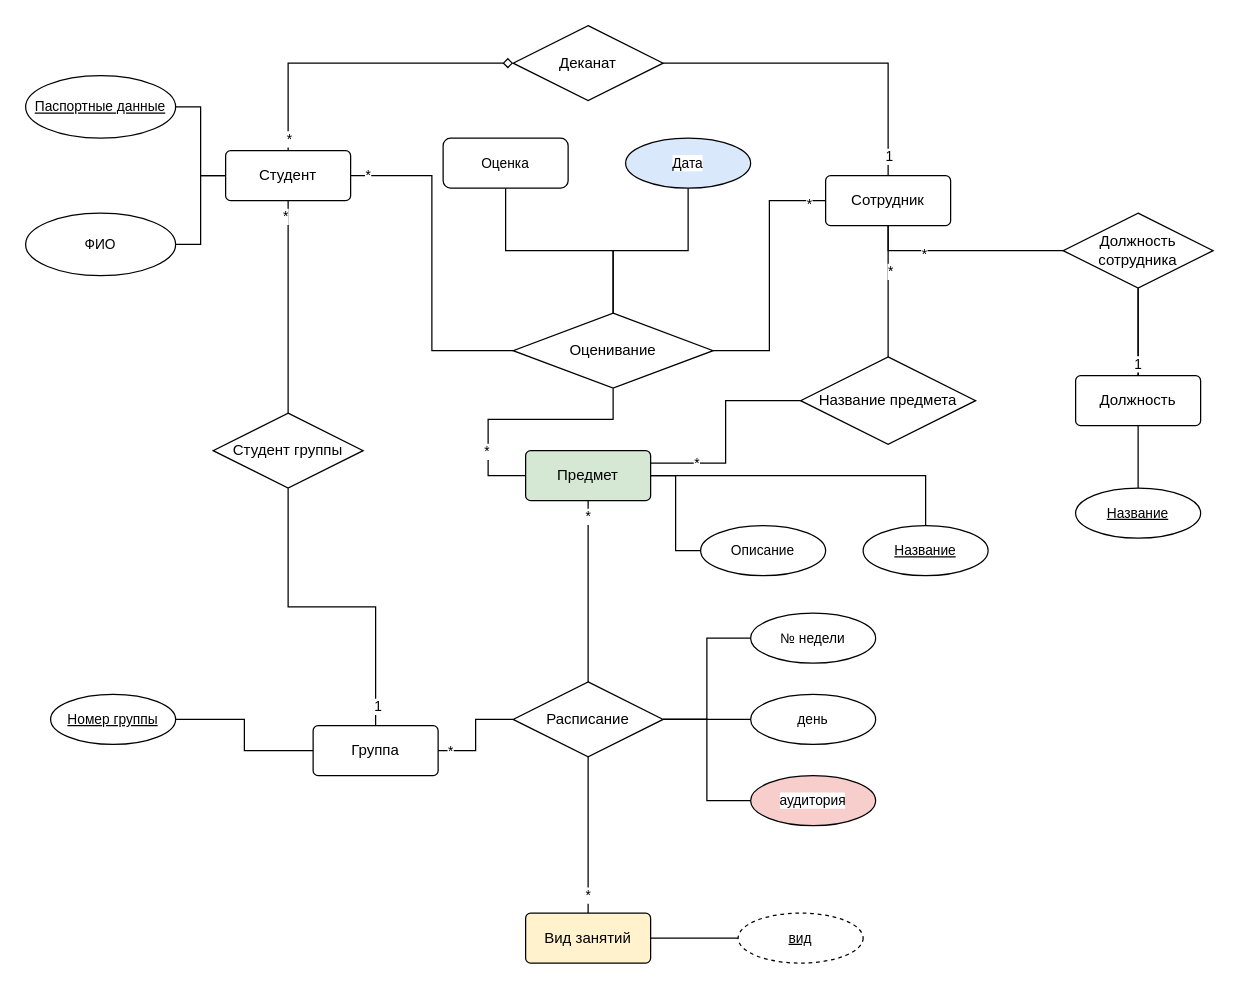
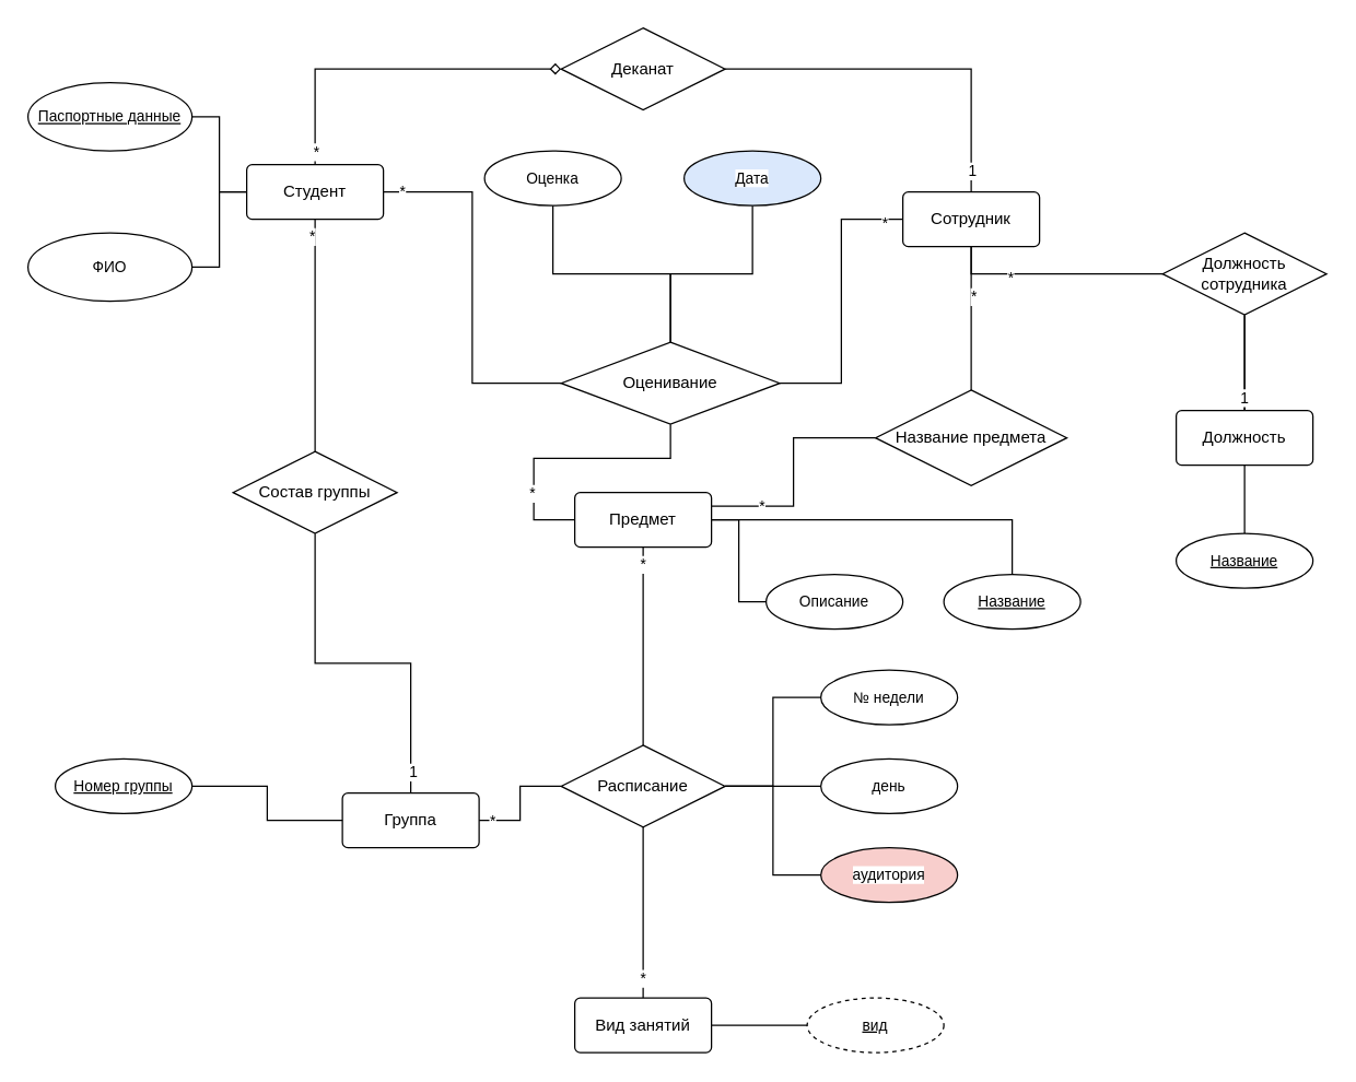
  <mxCell id="0" />
  <mxCell id="1" parent="0" />
  <mxCell id="2" style="edgeStyle=orthogonalEdgeStyle;rounded=0;orthogonalLoop=1;jettySize=auto;html=1;entryX=0;entryY=0.5;entryDx=0;entryDy=0;strokeColor=default;endArrow=diamond;endFill=0;exitX=0.5;exitY=0;exitDx=0;exitDy=0;" parent="1" source="6" target="9" edge="1"><mxGeometry relative="1" as="geometry" /></mxCell>
  <mxCell id="3" value="*" style="edgeLabel;html=1;align=center;verticalAlign=middle;resizable=0;points=[];" parent="2" vertex="1" connectable="0"><mxGeometry x="0.719" y="1" relative="1" as="geometry"><mxPoint x="-145" y="61" as="offset" /></mxGeometry></mxCell>
  <mxCell id="4" style="edgeStyle=orthogonalEdgeStyle;shape=connector;rounded=0;orthogonalLoop=1;jettySize=auto;html=1;entryX=0.5;entryY=0;entryDx=0;entryDy=0;strokeColor=default;align=center;verticalAlign=middle;fontFamily=Helvetica;fontSize=11;fontColor=default;labelBackgroundColor=default;endArrow=none;endFill=0;" parent="1" source="6" target="29" edge="1"><mxGeometry relative="1" as="geometry" /></mxCell>
  <mxCell id="5" value="*" style="edgeLabel;html=1;align=center;verticalAlign=middle;resizable=0;points=[];fontFamily=Helvetica;fontSize=11;fontColor=default;labelBackgroundColor=default;" parent="4" vertex="1" connectable="0"><mxGeometry x="-0.859" y="-3" relative="1" as="geometry"><mxPoint as="offset" /></mxGeometry></mxCell>
  <mxCell id="6" value="Студент" style="rounded=1;arcSize=10;whiteSpace=wrap;html=1;align=center;" parent="1" vertex="1"><mxGeometry x="180" y="120" width="100" height="40" as="geometry" /></mxCell>
  <mxCell id="7" style="edgeStyle=orthogonalEdgeStyle;shape=connector;rounded=0;orthogonalLoop=1;jettySize=auto;html=1;entryX=0.5;entryY=0;entryDx=0;entryDy=0;strokeColor=default;align=center;verticalAlign=middle;fontFamily=Helvetica;fontSize=11;fontColor=default;labelBackgroundColor=default;endArrow=none;endFill=0;" parent="1" source="9" target="10" edge="1"><mxGeometry relative="1" as="geometry" /></mxCell>
  <mxCell id="8" value="1" style="edgeLabel;html=1;align=center;verticalAlign=middle;resizable=0;points=[];fontFamily=Helvetica;fontSize=11;fontColor=default;labelBackgroundColor=default;" parent="7" vertex="1" connectable="0"><mxGeometry x="0.878" relative="1" as="geometry"><mxPoint as="offset" /></mxGeometry></mxCell>
  <mxCell id="9" value="Деканат" style="shape=rhombus;perimeter=rhombusPerimeter;whiteSpace=wrap;html=1;align=center;" parent="1" vertex="1"><mxGeometry x="410" y="20" width="120" height="60" as="geometry" /></mxCell>
  <mxCell id="10" value="Сотрудник" style="rounded=1;arcSize=10;whiteSpace=wrap;html=1;align=center;" parent="1" vertex="1"><mxGeometry x="660" y="140" width="100" height="40" as="geometry" /></mxCell>
  <mxCell id="11" value="Группа" style="rounded=1;arcSize=10;whiteSpace=wrap;html=1;align=center;" parent="1" vertex="1"><mxGeometry x="250" y="580" width="100" height="40" as="geometry" /></mxCell>
- <mxCell id="12" value="Оценка" style="whiteSpace=wrap;html=1;align=center;fontFamily=Helvetica;fontSize=11;fontColor=default;labelBackgroundColor=default;rounded=1;" parent="1" vertex="1"><mxGeometry x="354" y="110" width="100" height="40" as="geometry" /></mxCell>
+ <mxCell id="12" value="Оценка" style="ellipse;whiteSpace=wrap;html=1;align=center;fontFamily=Helvetica;fontSize=11;fontColor=default;labelBackgroundColor=default;" parent="1" vertex="1"><mxGeometry x="354" y="110" width="100" height="40" as="geometry" /></mxCell>
  <mxCell id="13" style="edgeStyle=orthogonalEdgeStyle;shape=connector;rounded=0;orthogonalLoop=1;jettySize=auto;html=1;entryX=0;entryY=0.5;entryDx=0;entryDy=0;strokeColor=default;align=center;verticalAlign=middle;fontFamily=Helvetica;fontSize=11;fontColor=default;labelBackgroundColor=default;endArrow=none;endFill=0;" parent="1" source="14" target="6" edge="1"><mxGeometry relative="1" as="geometry" /></mxCell>
  <mxCell id="14" value="Паспортные данные" style="ellipse;whiteSpace=wrap;html=1;align=center;fontStyle=4;fontFamily=Helvetica;fontSize=11;fontColor=default;labelBackgroundColor=default;" parent="1" vertex="1"><mxGeometry x="20" y="60" width="120" height="50" as="geometry" /></mxCell>
  <mxCell id="15" style="edgeStyle=orthogonalEdgeStyle;shape=connector;rounded=0;orthogonalLoop=1;jettySize=auto;html=1;entryX=0.5;entryY=1;entryDx=0;entryDy=0;strokeColor=default;align=center;verticalAlign=middle;fontFamily=Helvetica;fontSize=11;fontColor=default;labelBackgroundColor=default;endArrow=none;endFill=0;" parent="1" source="23" target="12" edge="1"><mxGeometry relative="1" as="geometry" /></mxCell>
  <mxCell id="16" style="edgeStyle=orthogonalEdgeStyle;shape=connector;rounded=0;orthogonalLoop=1;jettySize=auto;html=1;entryX=0.5;entryY=1;entryDx=0;entryDy=0;strokeColor=default;align=center;verticalAlign=middle;fontFamily=Helvetica;fontSize=11;fontColor=default;labelBackgroundColor=default;endArrow=none;endFill=0;" parent="1" source="23" target="24" edge="1"><mxGeometry relative="1" as="geometry" /></mxCell>
  <mxCell id="17" value="" style="edgeStyle=orthogonalEdgeStyle;shape=connector;rounded=0;orthogonalLoop=1;jettySize=auto;html=1;strokeColor=default;align=center;verticalAlign=middle;fontFamily=Helvetica;fontSize=11;fontColor=default;labelBackgroundColor=default;endArrow=none;endFill=0;entryX=0;entryY=0.5;entryDx=0;entryDy=0;" parent="1" source="23" target="39" edge="1"><mxGeometry relative="1" as="geometry" /></mxCell>
  <mxCell id="18" value="*" style="edgeLabel;html=1;align=center;verticalAlign=middle;resizable=0;points=[];fontFamily=Helvetica;fontSize=11;fontColor=default;labelBackgroundColor=default;" parent="17" vertex="1" connectable="0"><mxGeometry x="0.5" y="-2" relative="1" as="geometry"><mxPoint as="offset" /></mxGeometry></mxCell>
  <mxCell id="19" style="edgeStyle=orthogonalEdgeStyle;shape=connector;rounded=0;orthogonalLoop=1;jettySize=auto;html=1;entryX=1;entryY=0.5;entryDx=0;entryDy=0;strokeColor=default;align=center;verticalAlign=middle;fontFamily=Helvetica;fontSize=11;fontColor=default;labelBackgroundColor=default;endArrow=none;endFill=0;" parent="1" source="23" target="6" edge="1"><mxGeometry relative="1" as="geometry" /></mxCell>
  <mxCell id="20" value="*" style="edgeLabel;html=1;align=center;verticalAlign=middle;resizable=0;points=[];fontFamily=Helvetica;fontSize=11;fontColor=default;labelBackgroundColor=default;" parent="19" vertex="1" connectable="0"><mxGeometry x="0.905" y="-1" relative="1" as="geometry"><mxPoint as="offset" /></mxGeometry></mxCell>
  <mxCell id="21" style="edgeStyle=orthogonalEdgeStyle;shape=connector;rounded=0;orthogonalLoop=1;jettySize=auto;html=1;entryX=0;entryY=0.5;entryDx=0;entryDy=0;strokeColor=default;align=center;verticalAlign=middle;fontFamily=Helvetica;fontSize=11;fontColor=default;labelBackgroundColor=default;endArrow=none;endFill=0;" parent="1" source="23" target="10" edge="1"><mxGeometry relative="1" as="geometry" /></mxCell>
  <mxCell id="22" value="*" style="edgeLabel;html=1;align=center;verticalAlign=middle;resizable=0;points=[];fontFamily=Helvetica;fontSize=11;fontColor=default;labelBackgroundColor=default;" parent="21" vertex="1" connectable="0"><mxGeometry x="0.866" y="-2" relative="1" as="geometry"><mxPoint as="offset" /></mxGeometry></mxCell>
  <mxCell id="23" value="Оценивание" style="shape=rhombus;perimeter=rhombusPerimeter;whiteSpace=wrap;html=1;align=center;" parent="1" vertex="1"><mxGeometry x="410" y="250" width="160" height="60" as="geometry" /></mxCell>
  <mxCell id="24" value="Дата" style="ellipse;whiteSpace=wrap;html=1;align=center;fontFamily=Helvetica;fontSize=11;fontColor=default;labelBackgroundColor=default;fillColor=#dae8fc;" parent="1" vertex="1"><mxGeometry x="500" y="110" width="100" height="40" as="geometry" /></mxCell>
  <mxCell id="25" style="edgeStyle=orthogonalEdgeStyle;shape=connector;rounded=0;orthogonalLoop=1;jettySize=auto;html=1;entryX=0;entryY=0.5;entryDx=0;entryDy=0;strokeColor=default;align=center;verticalAlign=middle;fontFamily=Helvetica;fontSize=11;fontColor=default;labelBackgroundColor=default;endArrow=none;endFill=0;" parent="1" source="26" target="6" edge="1"><mxGeometry relative="1" as="geometry" /></mxCell>
  <mxCell id="26" value="ФИО" style="ellipse;whiteSpace=wrap;html=1;align=center;fontFamily=Helvetica;fontSize=11;fontColor=default;labelBackgroundColor=default;" parent="1" vertex="1"><mxGeometry x="20" y="170" width="120" height="50" as="geometry" /></mxCell>
  <mxCell id="27" style="edgeStyle=orthogonalEdgeStyle;shape=connector;rounded=0;orthogonalLoop=1;jettySize=auto;html=1;entryX=0.5;entryY=0;entryDx=0;entryDy=0;strokeColor=default;align=center;verticalAlign=middle;fontFamily=Helvetica;fontSize=11;fontColor=default;labelBackgroundColor=default;endArrow=none;endFill=0;" parent="1" source="29" target="11" edge="1"><mxGeometry relative="1" as="geometry" /></mxCell>
  <mxCell id="28" value="1" style="edgeLabel;html=1;align=center;verticalAlign=middle;resizable=0;points=[];fontFamily=Helvetica;fontSize=11;fontColor=default;labelBackgroundColor=default;" parent="27" vertex="1" connectable="0"><mxGeometry x="0.88" y="1" relative="1" as="geometry"><mxPoint as="offset" /></mxGeometry></mxCell>
- <mxCell id="29" value="Студент группы" style="shape=rhombus;perimeter=rhombusPerimeter;whiteSpace=wrap;html=1;align=center;" parent="1" vertex="1"><mxGeometry x="170" y="330" width="120" height="60" as="geometry" /></mxCell>
+ <mxCell id="29" value="Состав группы" style="shape=rhombus;perimeter=rhombusPerimeter;whiteSpace=wrap;html=1;align=center;" parent="1" vertex="1"><mxGeometry x="170" y="330" width="120" height="60" as="geometry" /></mxCell>
  <mxCell id="30" style="edgeStyle=orthogonalEdgeStyle;shape=connector;rounded=0;orthogonalLoop=1;jettySize=auto;html=1;entryX=0;entryY=0.5;entryDx=0;entryDy=0;strokeColor=default;align=center;verticalAlign=middle;fontFamily=Helvetica;fontSize=11;fontColor=default;labelBackgroundColor=default;endArrow=none;endFill=0;" parent="1" source="31" target="11" edge="1"><mxGeometry relative="1" as="geometry" /></mxCell>
  <mxCell id="31" value="Номер группы" style="ellipse;whiteSpace=wrap;html=1;align=center;fontStyle=4;fontFamily=Helvetica;fontSize=11;fontColor=default;labelBackgroundColor=default;" parent="1" vertex="1"><mxGeometry x="40" y="555" width="100" height="40" as="geometry" /></mxCell>
  <mxCell id="32" style="edgeStyle=orthogonalEdgeStyle;shape=connector;rounded=0;orthogonalLoop=1;jettySize=auto;html=1;entryX=0.5;entryY=1;entryDx=0;entryDy=0;strokeColor=default;align=center;verticalAlign=middle;fontFamily=Helvetica;fontSize=11;fontColor=default;labelBackgroundColor=default;endArrow=none;endFill=0;" parent="1" source="36" target="39" edge="1"><mxGeometry relative="1" as="geometry" /></mxCell>
  <mxCell id="33" value="*" style="edgeLabel;html=1;align=center;verticalAlign=middle;resizable=0;points=[];fontFamily=Helvetica;fontSize=11;fontColor=default;labelBackgroundColor=default;" parent="32" vertex="1" connectable="0"><mxGeometry x="0.835" y="1" relative="1" as="geometry"><mxPoint as="offset" /></mxGeometry></mxCell>
  <mxCell id="34" style="edgeStyle=orthogonalEdgeStyle;shape=connector;rounded=0;orthogonalLoop=1;jettySize=auto;html=1;entryX=1;entryY=0.5;entryDx=0;entryDy=0;strokeColor=default;align=center;verticalAlign=middle;fontFamily=Helvetica;fontSize=11;fontColor=default;labelBackgroundColor=default;endArrow=none;endFill=0;" parent="1" source="36" target="11" edge="1"><mxGeometry relative="1" as="geometry" /></mxCell>
  <mxCell id="35" value="*" style="edgeLabel;html=1;align=center;verticalAlign=middle;resizable=0;points=[];fontFamily=Helvetica;fontSize=11;fontColor=default;labelBackgroundColor=default;" parent="34" vertex="1" connectable="0"><mxGeometry x="0.78" relative="1" as="geometry"><mxPoint as="offset" /></mxGeometry></mxCell>
  <mxCell id="36" value="Расписание" style="shape=rhombus;perimeter=rhombusPerimeter;whiteSpace=wrap;html=1;align=center;" parent="1" vertex="1"><mxGeometry x="410" y="545" width="120" height="60" as="geometry" /></mxCell>
  <mxCell id="37" value="" style="edgeStyle=orthogonalEdgeStyle;shape=connector;rounded=0;orthogonalLoop=1;jettySize=auto;html=1;strokeColor=default;align=center;verticalAlign=middle;fontFamily=Helvetica;fontSize=11;fontColor=default;labelBackgroundColor=default;endArrow=none;endFill=0;" parent="1" source="39" target="41" edge="1"><mxGeometry relative="1" as="geometry" /></mxCell>
  <mxCell id="38" style="edgeStyle=orthogonalEdgeStyle;shape=connector;rounded=0;orthogonalLoop=1;jettySize=auto;html=1;entryX=0;entryY=0.5;entryDx=0;entryDy=0;strokeColor=default;align=center;verticalAlign=middle;fontFamily=Helvetica;fontSize=11;fontColor=default;labelBackgroundColor=default;endArrow=none;endFill=0;" parent="1" source="39" target="40" edge="1"><mxGeometry relative="1" as="geometry" /></mxCell>
- <mxCell id="39" value="Предмет" style="rounded=1;arcSize=10;whiteSpace=wrap;html=1;align=center;fillColor=#d5e8d4;" parent="1" vertex="1"><mxGeometry x="420" y="360" width="100" height="40" as="geometry" /></mxCell>
+ <mxCell id="39" value="Предмет" style="rounded=1;arcSize=10;whiteSpace=wrap;html=1;align=center;" parent="1" vertex="1"><mxGeometry x="420" y="360" width="100" height="40" as="geometry" /></mxCell>
  <mxCell id="40" value="Описание" style="ellipse;whiteSpace=wrap;html=1;align=center;fontFamily=Helvetica;fontSize=11;fontColor=default;labelBackgroundColor=default;" parent="1" vertex="1"><mxGeometry x="560" y="420" width="100" height="40" as="geometry" /></mxCell>
  <mxCell id="41" value="Название" style="ellipse;whiteSpace=wrap;html=1;align=center;fontStyle=4;fontFamily=Helvetica;fontSize=11;fontColor=default;labelBackgroundColor=default;" parent="1" vertex="1"><mxGeometry x="690" y="420" width="100" height="40" as="geometry" /></mxCell>
  <mxCell id="42" style="edgeStyle=orthogonalEdgeStyle;shape=connector;rounded=0;orthogonalLoop=1;jettySize=auto;html=1;entryX=0.5;entryY=1;entryDx=0;entryDy=0;strokeColor=default;align=center;verticalAlign=middle;fontFamily=Helvetica;fontSize=11;fontColor=default;labelBackgroundColor=default;endArrow=none;endFill=0;" parent="1" source="46" target="10" edge="1"><mxGeometry relative="1" as="geometry" /></mxCell>
  <mxCell id="43" value="*" style="edgeLabel;html=1;align=center;verticalAlign=middle;resizable=0;points=[];fontFamily=Helvetica;fontSize=11;fontColor=default;labelBackgroundColor=default;" parent="42" vertex="1" connectable="0"><mxGeometry x="0.309" y="-1" relative="1" as="geometry"><mxPoint as="offset" /></mxGeometry></mxCell>
  <mxCell id="44" style="edgeStyle=orthogonalEdgeStyle;shape=connector;rounded=0;orthogonalLoop=1;jettySize=auto;html=1;entryX=1;entryY=0.25;entryDx=0;entryDy=0;strokeColor=default;align=center;verticalAlign=middle;fontFamily=Helvetica;fontSize=11;fontColor=default;labelBackgroundColor=default;endArrow=none;endFill=0;" parent="1" source="46" target="39" edge="1"><mxGeometry relative="1" as="geometry" /></mxCell>
  <mxCell id="45" value="*" style="edgeLabel;html=1;align=center;verticalAlign=middle;resizable=0;points=[];fontFamily=Helvetica;fontSize=11;fontColor=default;labelBackgroundColor=default;" parent="44" vertex="1" connectable="0"><mxGeometry x="0.578" y="-1" relative="1" as="geometry"><mxPoint as="offset" /></mxGeometry></mxCell>
  <mxCell id="46" value="Название предмета" style="shape=rhombus;perimeter=rhombusPerimeter;whiteSpace=wrap;html=1;align=center;" parent="1" vertex="1"><mxGeometry x="640" y="285" width="140" height="70" as="geometry" /></mxCell>
  <mxCell id="47" style="edgeStyle=orthogonalEdgeStyle;shape=connector;rounded=0;orthogonalLoop=1;jettySize=auto;html=1;entryX=1;entryY=0.5;entryDx=0;entryDy=0;strokeColor=default;align=center;verticalAlign=middle;fontFamily=Helvetica;fontSize=11;fontColor=default;labelBackgroundColor=default;endArrow=none;endFill=0;" parent="1" source="48" target="36" edge="1"><mxGeometry relative="1" as="geometry" /></mxCell>
  <mxCell id="48" value="№ недели" style="ellipse;whiteSpace=wrap;html=1;align=center;fontFamily=Helvetica;fontSize=11;fontColor=default;labelBackgroundColor=default;" parent="1" vertex="1"><mxGeometry x="600" y="490" width="100" height="40" as="geometry" /></mxCell>
  <mxCell id="49" style="edgeStyle=orthogonalEdgeStyle;shape=connector;rounded=0;orthogonalLoop=1;jettySize=auto;html=1;strokeColor=default;align=center;verticalAlign=middle;fontFamily=Helvetica;fontSize=11;fontColor=default;labelBackgroundColor=default;endArrow=none;endFill=0;" parent="1" source="50" target="36" edge="1"><mxGeometry relative="1" as="geometry" /></mxCell>
  <mxCell id="50" value="день" style="ellipse;whiteSpace=wrap;html=1;align=center;fontFamily=Helvetica;fontSize=11;fontColor=default;labelBackgroundColor=default;" parent="1" vertex="1"><mxGeometry x="600" y="555" width="100" height="40" as="geometry" /></mxCell>
  <mxCell id="51" style="edgeStyle=orthogonalEdgeStyle;shape=connector;rounded=0;orthogonalLoop=1;jettySize=auto;html=1;entryX=1;entryY=0.5;entryDx=0;entryDy=0;strokeColor=default;align=center;verticalAlign=middle;fontFamily=Helvetica;fontSize=11;fontColor=default;labelBackgroundColor=default;endArrow=none;endFill=0;" parent="1" source="52" target="36" edge="1"><mxGeometry relative="1" as="geometry" /></mxCell>
  <mxCell id="52" value="аудитория" style="ellipse;whiteSpace=wrap;html=1;align=center;fontFamily=Helvetica;fontSize=11;fontColor=default;labelBackgroundColor=default;fillColor=#f8cecc;" parent="1" vertex="1"><mxGeometry x="600" y="620" width="100" height="40" as="geometry" /></mxCell>
  <mxCell id="53" style="edgeStyle=orthogonalEdgeStyle;shape=connector;rounded=0;orthogonalLoop=1;jettySize=auto;html=1;entryX=0.5;entryY=1;entryDx=0;entryDy=0;strokeColor=default;align=center;verticalAlign=middle;fontFamily=Helvetica;fontSize=11;fontColor=default;labelBackgroundColor=default;endArrow=none;endFill=0;" parent="1" source="55" target="36" edge="1"><mxGeometry relative="1" as="geometry" /></mxCell>
  <mxCell id="54" value="*" style="edgeLabel;html=1;align=center;verticalAlign=middle;resizable=0;points=[];fontFamily=Helvetica;fontSize=11;fontColor=default;labelBackgroundColor=default;" parent="53" vertex="1" connectable="0"><mxGeometry x="-0.767" y="1" relative="1" as="geometry"><mxPoint as="offset" /></mxGeometry></mxCell>
- <mxCell id="55" value="Вид занятий" style="rounded=1;arcSize=10;whiteSpace=wrap;html=1;align=center;fillColor=#fff2cc;" parent="1" vertex="1"><mxGeometry x="420" y="730" width="100" height="40" as="geometry" /></mxCell>
+ <mxCell id="55" value="Вид занятий" style="rounded=1;arcSize=10;whiteSpace=wrap;html=1;align=center;" parent="1" vertex="1"><mxGeometry x="420" y="730" width="100" height="40" as="geometry" /></mxCell>
  <mxCell id="56" value="" style="edgeStyle=orthogonalEdgeStyle;shape=connector;rounded=0;orthogonalLoop=1;jettySize=auto;html=1;strokeColor=default;align=center;verticalAlign=middle;fontFamily=Helvetica;fontSize=11;fontColor=default;labelBackgroundColor=default;endArrow=none;endFill=0;" parent="1" source="57" target="55" edge="1"><mxGeometry relative="1" as="geometry" /></mxCell>
  <mxCell id="57" value="вид" style="ellipse;whiteSpace=wrap;html=1;align=center;fontStyle=4;fontFamily=Helvetica;fontSize=11;fontColor=default;labelBackgroundColor=default;dashed=1;" parent="1" vertex="1"><mxGeometry x="590" y="730" width="100" height="40" as="geometry" /></mxCell>
  <mxCell id="58" style="edgeStyle=orthogonalEdgeStyle;shape=connector;rounded=0;orthogonalLoop=1;jettySize=auto;html=1;entryX=0.5;entryY=1;entryDx=0;entryDy=0;strokeColor=default;align=center;verticalAlign=middle;fontFamily=Helvetica;fontSize=11;fontColor=default;labelBackgroundColor=default;endArrow=none;endFill=0;" parent="1" source="60" target="10" edge="1"><mxGeometry relative="1" as="geometry" /></mxCell>
  <mxCell id="59" value="*" style="edgeLabel;html=1;align=center;verticalAlign=middle;resizable=0;points=[];fontFamily=Helvetica;fontSize=11;fontColor=default;labelBackgroundColor=default;" parent="58" vertex="1" connectable="0"><mxGeometry x="0.403" y="2" relative="1" as="geometry"><mxPoint as="offset" /></mxGeometry></mxCell>
  <mxCell id="60" value="Должность сотрудника" style="shape=rhombus;perimeter=rhombusPerimeter;whiteSpace=wrap;html=1;align=center;" parent="1" vertex="1"><mxGeometry x="850" y="170" width="120" height="60" as="geometry" /></mxCell>
  <mxCell id="61" value="" style="edgeStyle=orthogonalEdgeStyle;shape=connector;rounded=0;orthogonalLoop=1;jettySize=auto;html=1;strokeColor=default;align=center;verticalAlign=middle;fontFamily=Helvetica;fontSize=11;fontColor=default;labelBackgroundColor=default;endArrow=none;endFill=0;" parent="1" source="64" target="60" edge="1"><mxGeometry relative="1" as="geometry" /></mxCell>
  <mxCell id="62" value="" style="edgeStyle=orthogonalEdgeStyle;shape=connector;rounded=0;orthogonalLoop=1;jettySize=auto;html=1;strokeColor=default;align=center;verticalAlign=middle;fontFamily=Helvetica;fontSize=11;fontColor=default;labelBackgroundColor=default;endArrow=none;endFill=0;" parent="1" source="64" target="60" edge="1"><mxGeometry relative="1" as="geometry" /></mxCell>
  <mxCell id="63" value="1" style="edgeLabel;html=1;align=center;verticalAlign=middle;resizable=0;points=[];fontFamily=Helvetica;fontSize=11;fontColor=default;labelBackgroundColor=default;" parent="62" vertex="1" connectable="0"><mxGeometry x="-0.715" y="1" relative="1" as="geometry"><mxPoint as="offset" /></mxGeometry></mxCell>
  <mxCell id="64" value="Должность" style="rounded=1;arcSize=10;whiteSpace=wrap;html=1;align=center;" parent="1" vertex="1"><mxGeometry x="860" y="300" width="100" height="40" as="geometry" /></mxCell>
  <mxCell id="65" value="" style="edgeStyle=orthogonalEdgeStyle;shape=connector;rounded=0;orthogonalLoop=1;jettySize=auto;html=1;strokeColor=default;align=center;verticalAlign=middle;fontFamily=Helvetica;fontSize=11;fontColor=default;labelBackgroundColor=default;endArrow=none;endFill=0;" parent="1" source="66" target="64" edge="1"><mxGeometry relative="1" as="geometry" /></mxCell>
  <mxCell id="66" value="Название" style="ellipse;whiteSpace=wrap;html=1;align=center;fontStyle=4;fontFamily=Helvetica;fontSize=11;fontColor=default;labelBackgroundColor=default;" parent="1" vertex="1"><mxGeometry x="860" y="390" width="100" height="40" as="geometry" /></mxCell>
